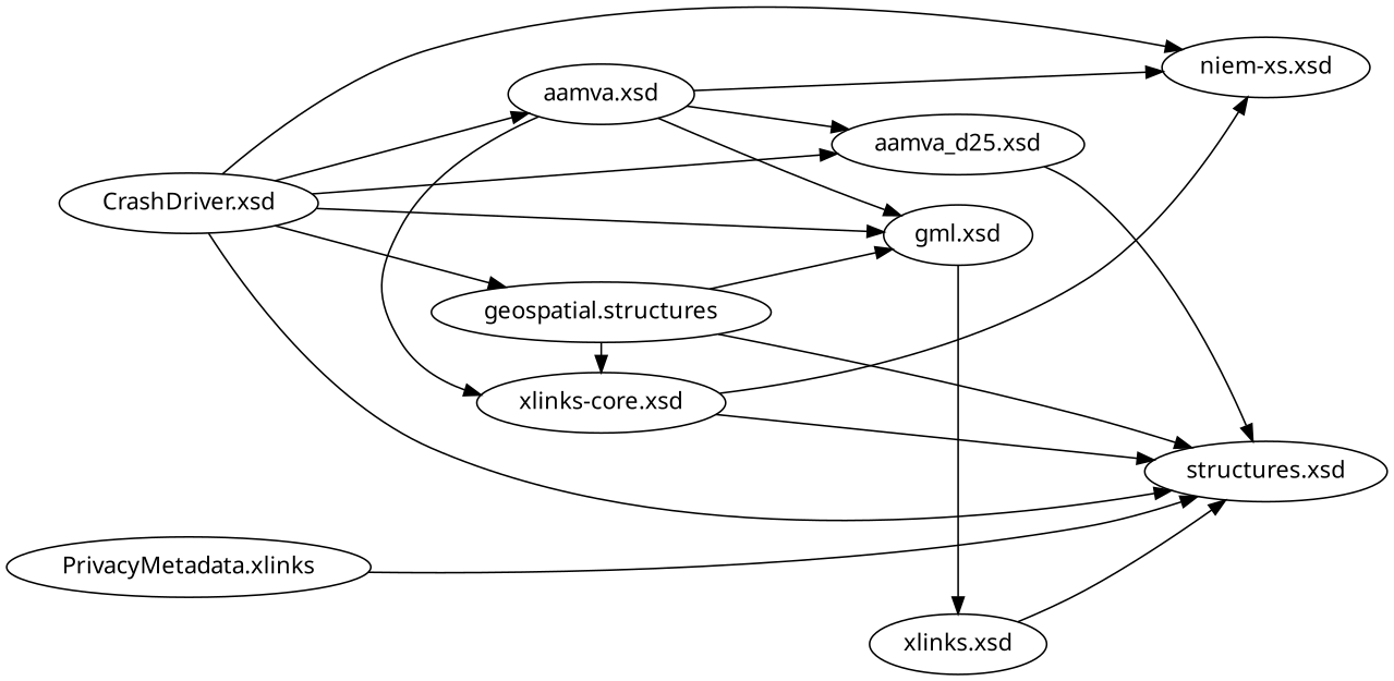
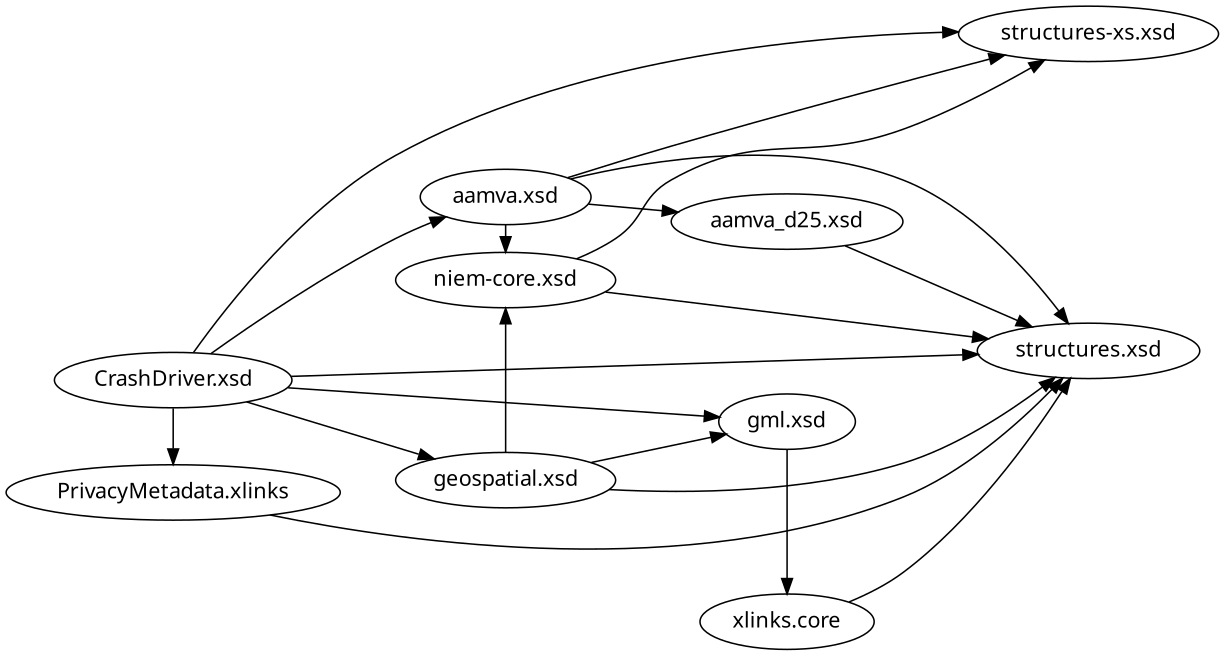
  digraph {
    fontname="Noto Sans"
    rankdir=LR
    node [fontname="Noto Sans"]
    edge [fontname="Noto Sans"]
    n1 [label="CrashDriver.xsd"]
    n2 [label="PrivacyMetadata.xlinks"]
-   n3 [label="xlinks-core.xsd"]
+   n3 [label="niem-core.xsd"]
    n4 [label="aamva.xsd"]
-   n5 [label="geospatial.structures"]
+   n5 [label="geospatial.xsd"]
    n6 [label="aamva_d25.xsd"]
    n7 [label="gml.xsd"]
-   n8 [label="xlinks.xsd"]
-   n9 [label="niem-xs.xsd"]
+   n8 [label="xlinks.core"]
+   n9 [label="structures-xs.xsd"]
    n10 [label="structures.xsd"]
    subgraph sub_1 {
      rank=source
      n1
      n2
    }
    subgraph sub_2 {
      rank=same
      n3
      n4
      n5
    }
    subgraph sub_3 {
      rank=same
      n6
    }
    subgraph sub_4 {
      rank=same
      n7
      n8
    }
    subgraph sub_5 {
      rank=same
      n9
      n10
    }
-   n1 -> n6
+   n1 -> n2
    n1 -> n4
    n1 -> n5
    n1 -> n7
    n1 -> n9
    n1 -> n10
    n2 -> n10
    n3 -> n9
    n3 -> n10
    n4 -> n3
    n4 -> n6
    n4 -> n9
-   n4 -> n7
+   n4 -> n10
    n5 -> n3
    n5 -> n7
    n5 -> n10
    n6 -> n10
    n7 -> n8
    n8 -> n10
  }
